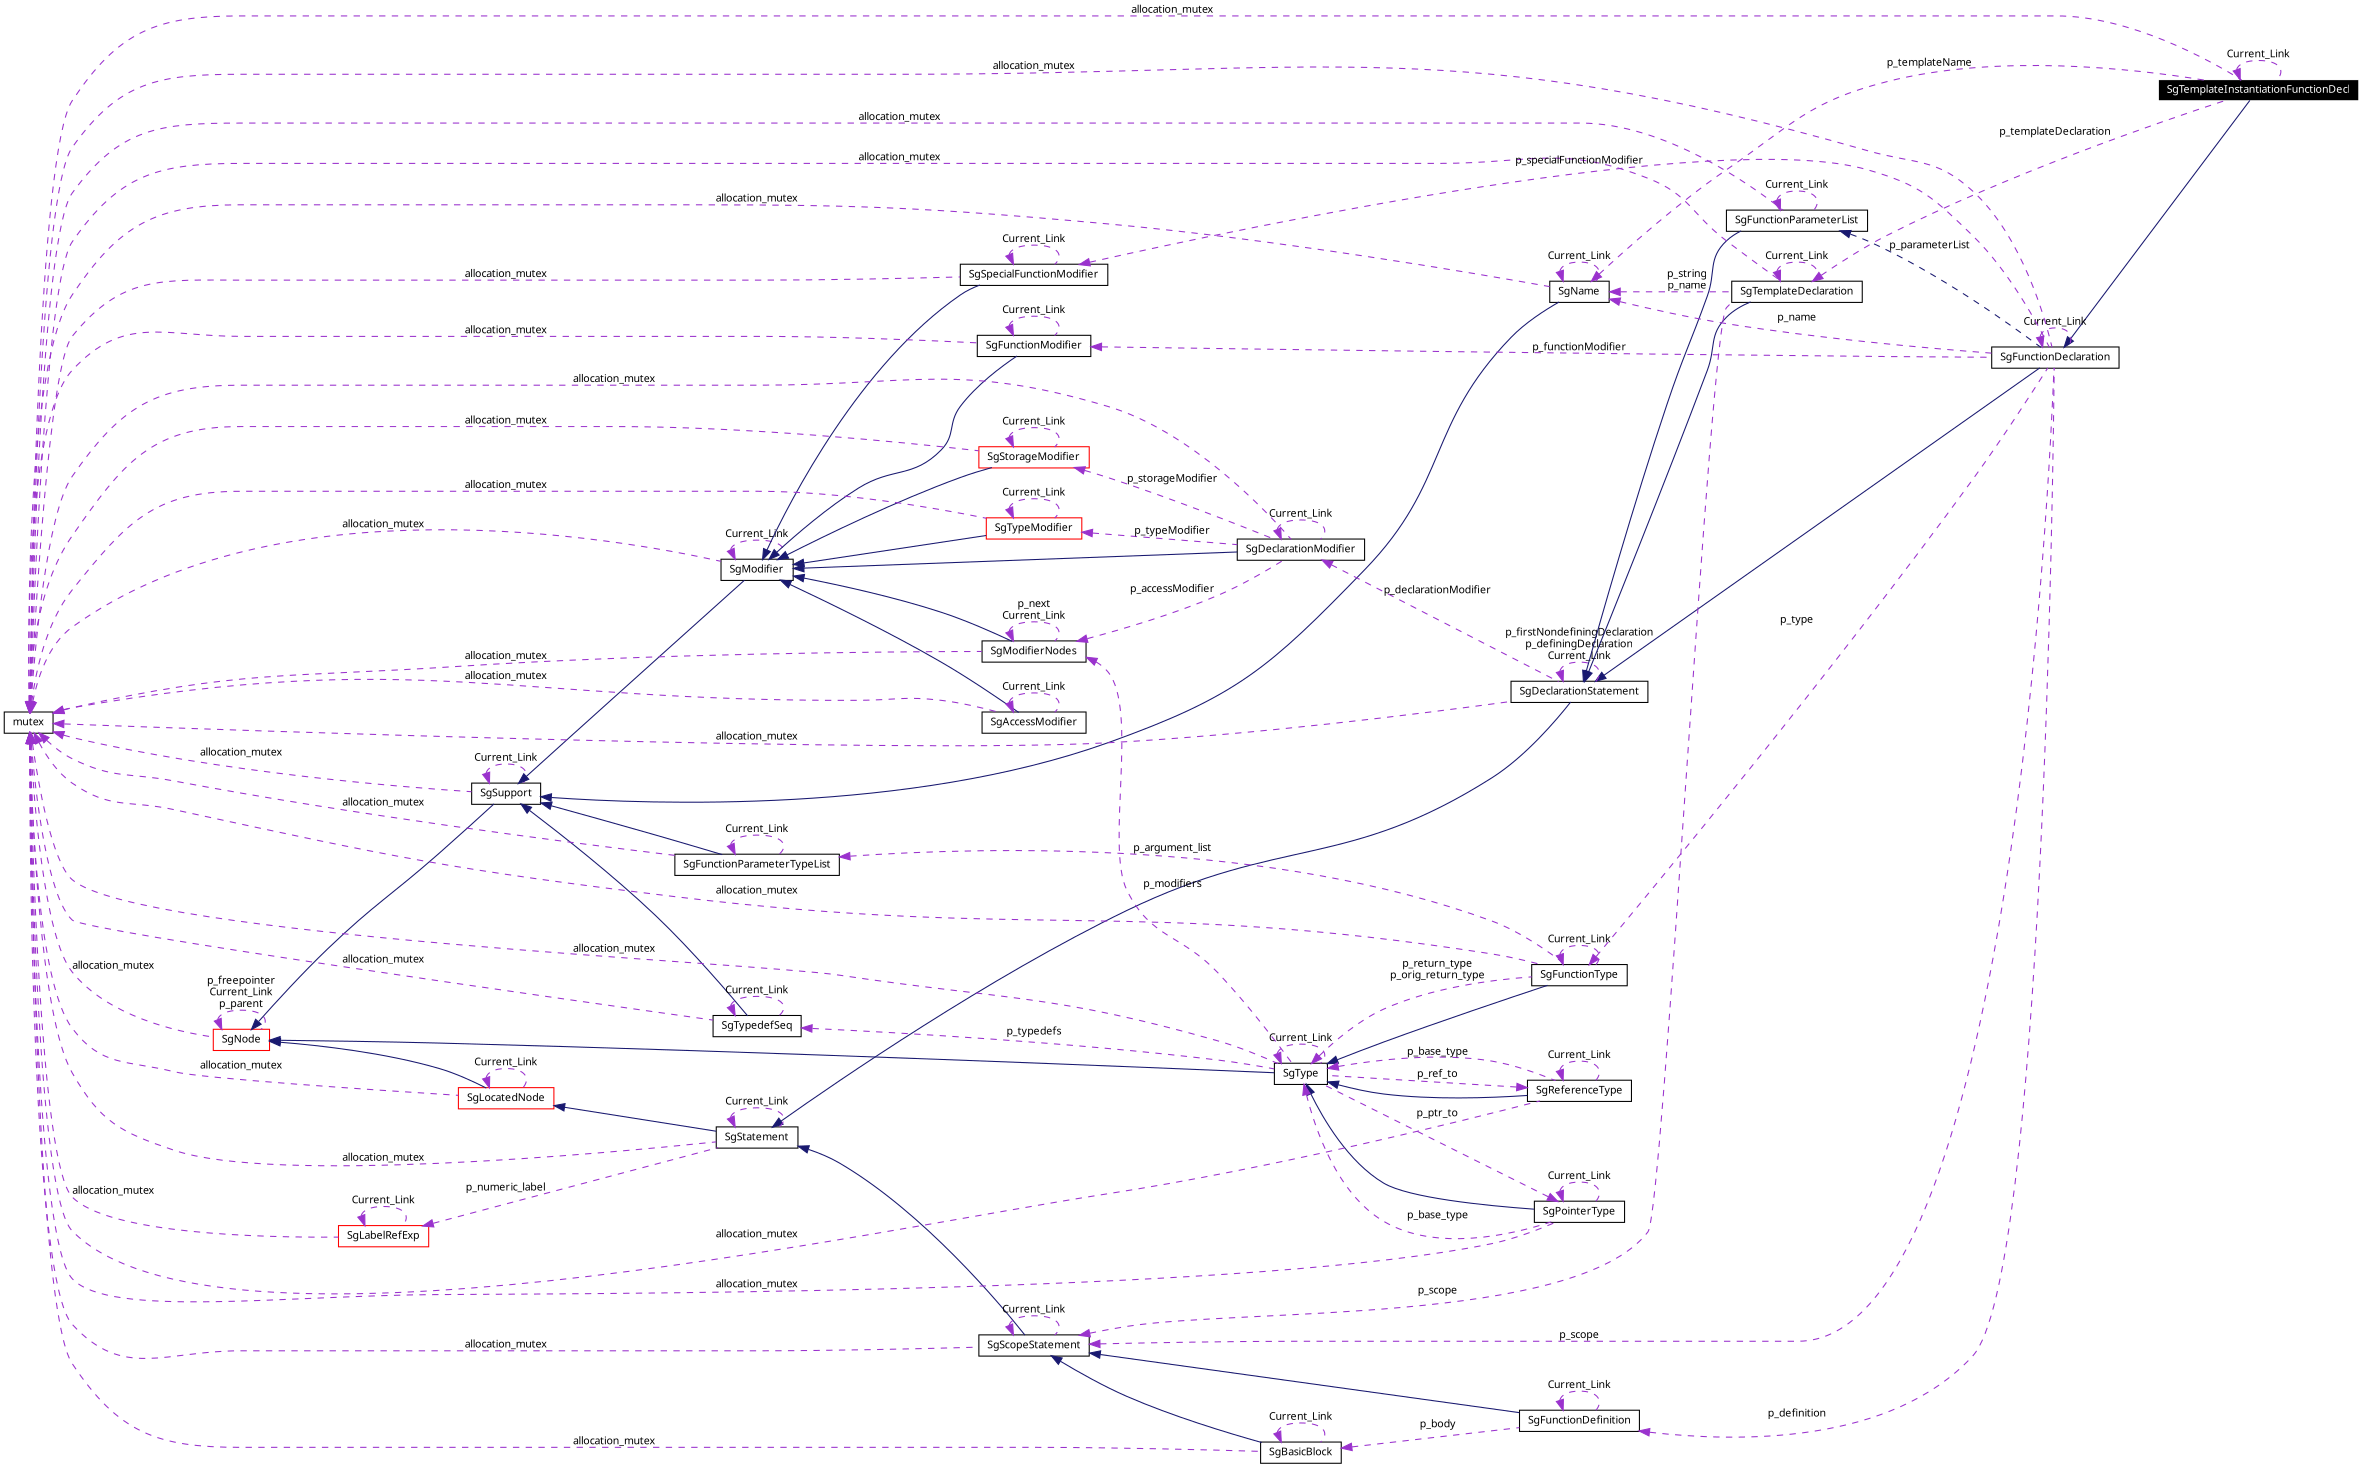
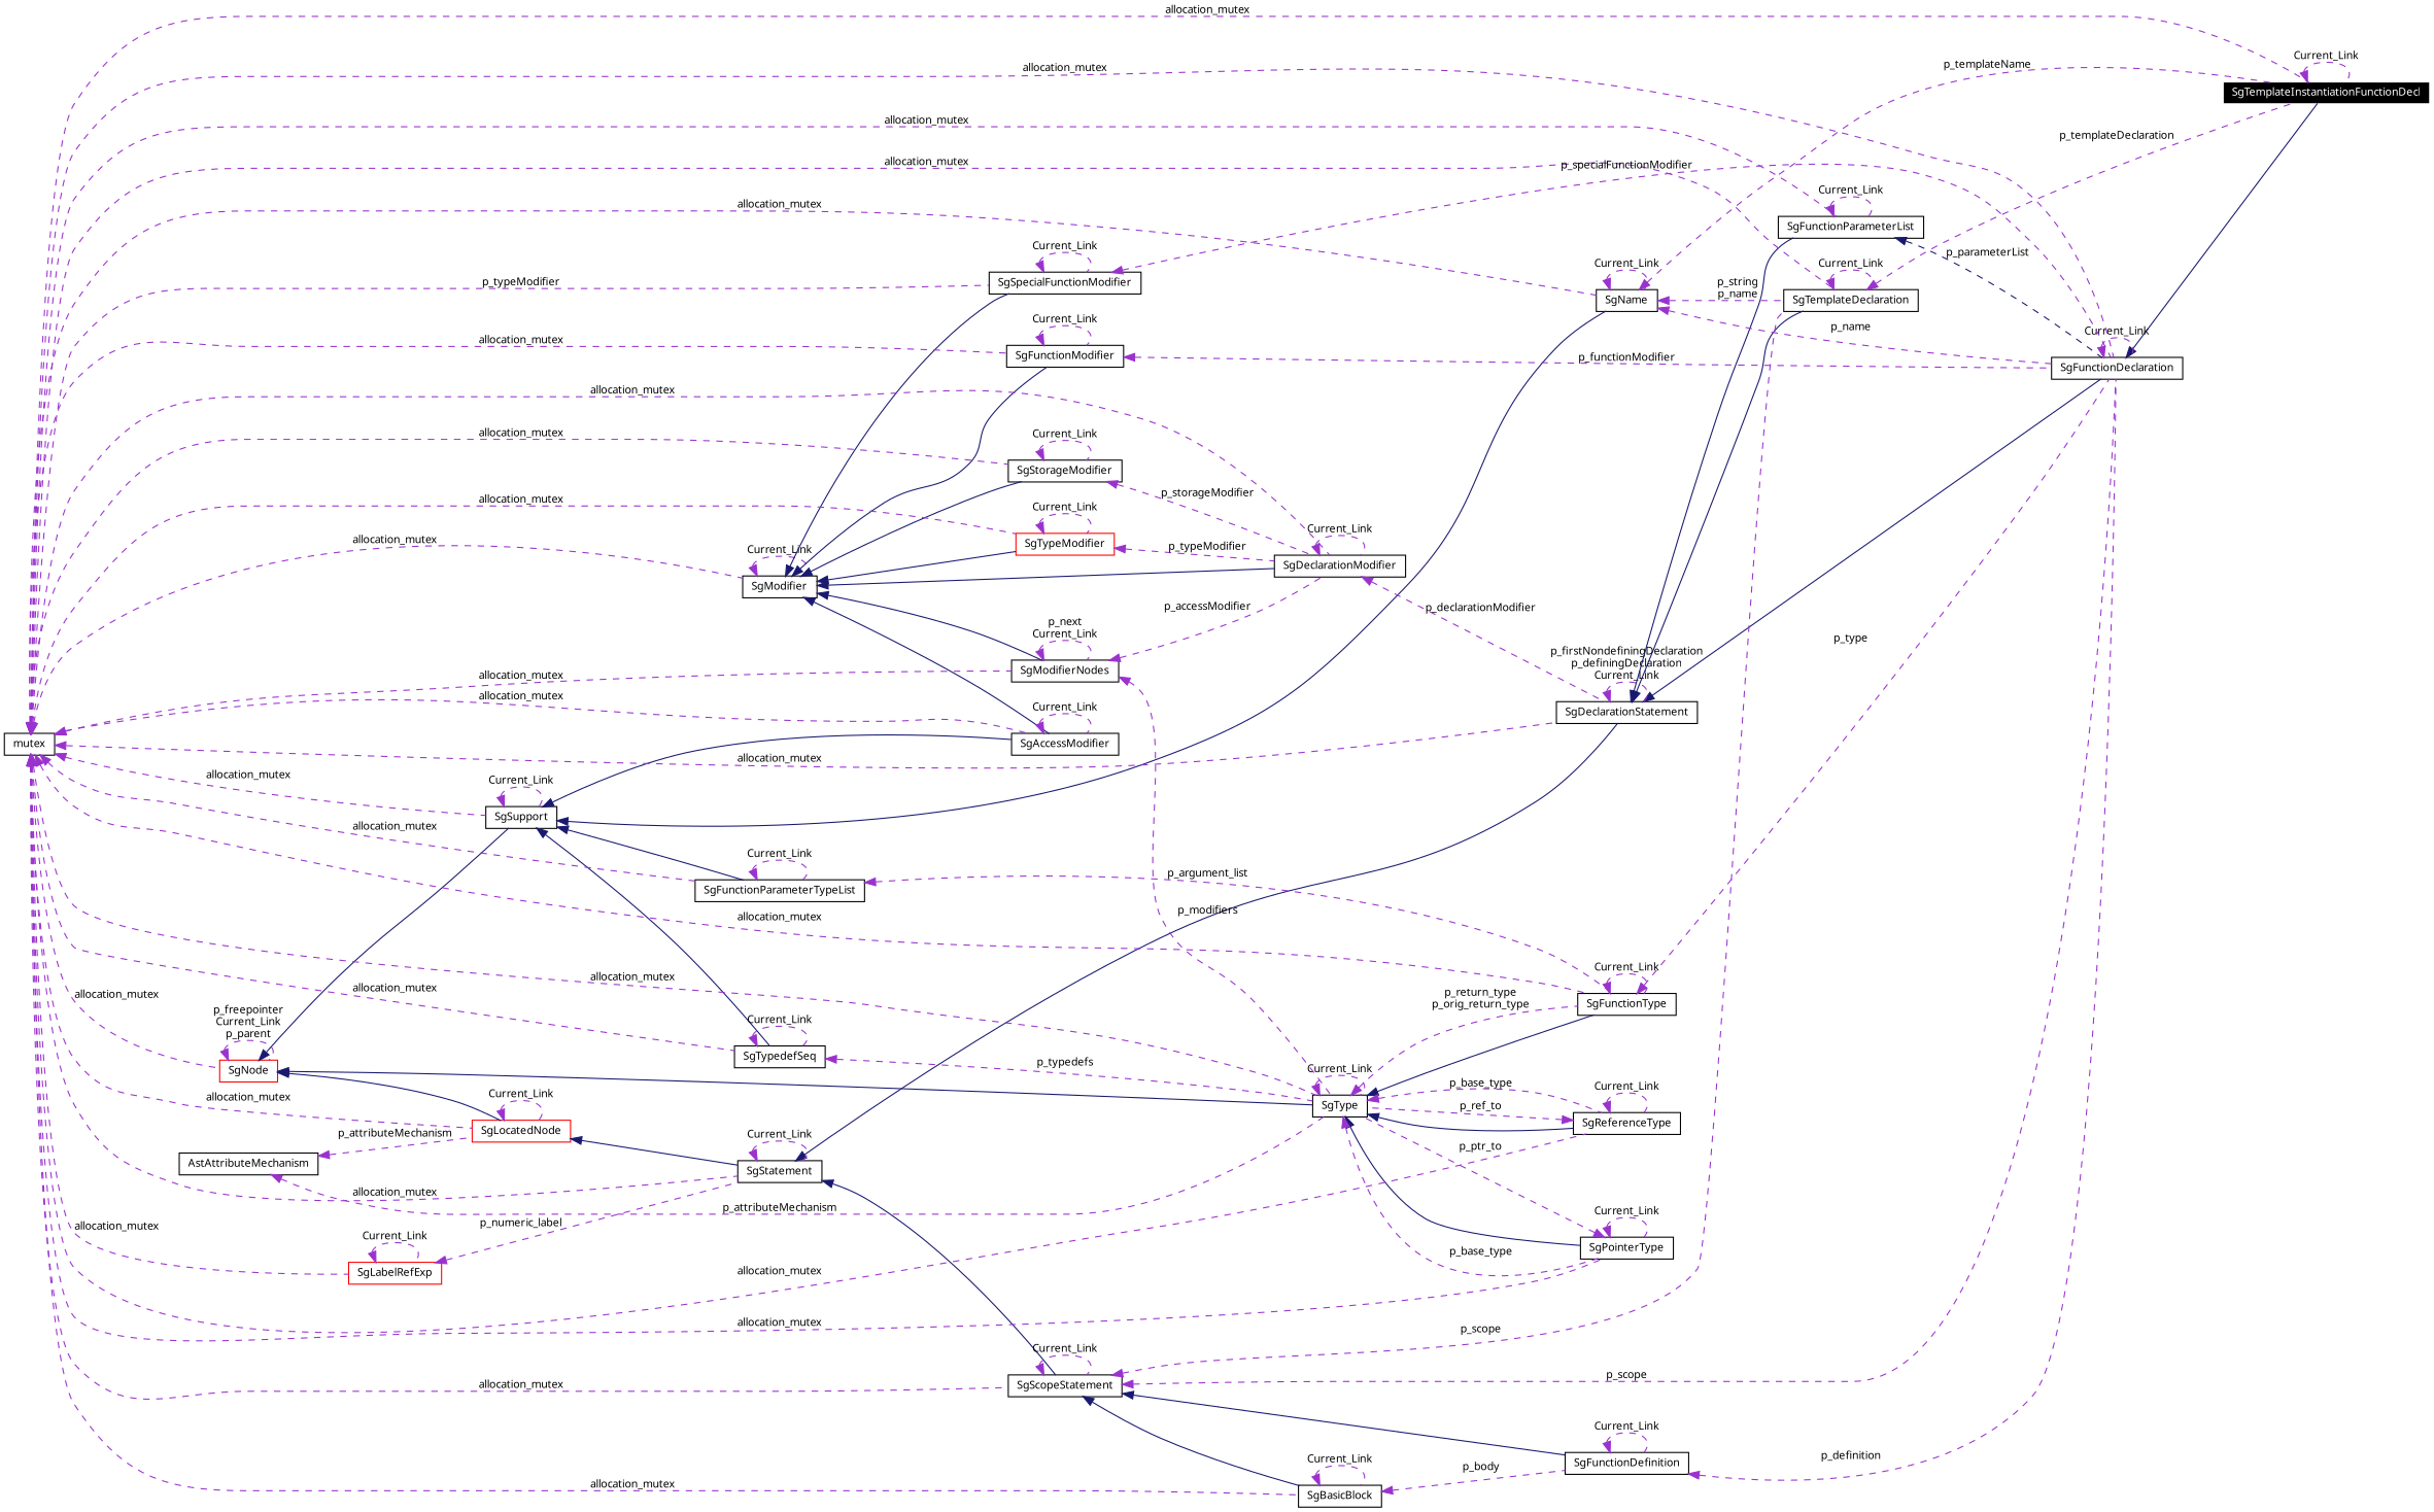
  digraph {
    fontname="Noto Sans"
    rankdir=LR
    node [color=black fontname="Noto Sans" fontsize=10 shape=record]
    edge [color=darkorchid3 dir=back fontname="Noto Sans" fontsize=10 labelfontname=Helvetica labelfontsize=10 style=dashed]
    n1 [color=white fillcolor=black fontcolor=white height=0.2 label=SgTemplateInstantiationFunctionDecl style=filled width=0.4]
    n2 [height=0.2 label=SgFunctionDeclaration width=0.4]
    n3 [height=0.2 label=SgDeclarationStatement width=0.4]
    n4 [height=0.2 label=SgFunctionParameterList width=0.4]
    n5 [height=0.2 label=SgTemplateDeclaration width=0.4]
    n6 [height=0.2 label=SgStatement width=0.4]
    n7 [height=0.2 label=SgScopeStatement width=0.4]
    n8 [height=0.2 label=SgFunctionDefinition width=0.4]
    n9 [height=0.2 label=SgBasicBlock width=0.4]
    n10 [color=red height=0.2 label=SgLocatedNode width=0.4]
    n11 [color=red height=0.2 label=SgNode width=0.4]
    n12 [height=0.2 label=SgSupport width=0.4]
    n13 [height=0.2 label=SgType width=0.4]
    n14 [height=0.2 label=SgModifier width=0.4]
    n15 [height=0.2 label=SgTypedefSeq width=0.4]
    n16 [height=0.2 label=SgFunctionParameterTypeList width=0.4]
    n17 [height=0.2 label=SgName width=0.4]
    n18 [height=0.2 label=SgFunctionType width=0.4]
    n19 [height=0.2 label=SgPointerType width=0.4]
    n20 [height=0.2 label=SgReferenceType width=0.4]
    n21 [height=0.2 label=mutex width=0.4]
    n22 [color=red height=0.2 label=SgLabelRefExp width=0.4]
    n23 [height=0.2 label=SgDeclarationModifier width=0.4]
    n24 [color=red height=0.2 label=SgTypeModifier width=0.4]
-   n25 [color=red height=0.2 label=SgStorageModifier width=0.4]
+   n25 [height=0.2 label=SgStorageModifier width=0.4]
    n26 [height=0.2 label=SgAccessModifier width=0.4]
    n27 [height=0.2 label=SgFunctionModifier width=0.4]
    n28 [height=0.2 label=SgModifierNodes width=0.4]
    n29 [height=0.2 label=SgSpecialFunctionModifier width=0.4]
+   n30 [height=0.2 label=AstAttributeMechanism width=0.4]
    n1 -> n1 [label=Current_Link]
    n2 -> n1 [color=midnightblue style=solid]
    n2 -> n2 [label=Current_Link]
    n3 -> n2 [color=midnightblue style=solid]
    n3 -> n3 [label="p_firstNondefiningDeclaration\np_definingDeclaration\nCurrent_Link"]
    n3 -> n4 [color=midnightblue style=solid]
    n3 -> n5 [color=midnightblue style=solid]
    n4 -> n2 [color=midnightblue label=p_parameterList]
    n4 -> n4 [label=Current_Link]
    n5 -> n1 [label=p_templateDeclaration]
    n5 -> n5 [label=Current_Link]
    n6 -> n3 [color=midnightblue style=solid]
    n6 -> n6 [label=Current_Link]
    n6 -> n7 [color=midnightblue style=solid]
    n7 -> n2 [label=p_scope]
    n7 -> n5 [label=p_scope]
    n7 -> n7 [label=Current_Link]
    n7 -> n8 [color=midnightblue style=solid]
    n7 -> n9 [color=midnightblue style=solid]
    n8 -> n2 [label=p_definition]
    n8 -> n8 [label=Current_Link]
    n9 -> n8 [label=p_body]
    n9 -> n9 [label=Current_Link]
    n10 -> n6 [color=midnightblue style=solid]
    n10 -> n10 [label=Current_Link]
    n11 -> n10 [color=midnightblue style=solid]
    n11 -> n11 [label="p_freepointer\nCurrent_Link\np_parent"]
    n11 -> n12 [color=midnightblue style=solid]
    n11 -> n13 [color=midnightblue style=solid]
    n12 -> n12 [label=Current_Link]
-   n12 -> n14 [color=midnightblue style=solid]
+   n12 -> n26 [color=midnightblue style=solid]
    n12 -> n15 [color=midnightblue style=solid]
    n12 -> n16 [color=midnightblue style=solid]
    n12 -> n17 [color=midnightblue style=solid]
    n13 -> n13 [label=Current_Link]
    n13 -> n18 [color=midnightblue style=solid]
    n13 -> n18 [label="p_return_type\np_orig_return_type"]
    n13 -> n19 [color=midnightblue style=solid]
    n13 -> n19 [label=p_base_type]
    n13 -> n20 [color=midnightblue style=solid]
    n13 -> n20 [label=p_base_type]
    n14 -> n14 [label=Current_Link]
    n14 -> n23 [color=midnightblue style=solid]
    n14 -> n24 [color=midnightblue style=solid]
    n14 -> n25 [color=midnightblue style=solid]
    n14 -> n26 [color=midnightblue style=solid]
    n14 -> n27 [color=midnightblue style=solid]
    n14 -> n28 [color=midnightblue style=solid]
    n14 -> n29 [color=midnightblue style=solid]
    n15 -> n13 [label=p_typedefs]
    n15 -> n15 [label=Current_Link]
    n16 -> n16 [label=Current_Link]
    n16 -> n18 [label=p_argument_list]
    n17 -> n1 [label=p_templateName]
    n17 -> n2 [label=p_name]
    n17 -> n5 [label="p_string\np_name"]
    n17 -> n17 [label=Current_Link]
    n18 -> n2 [label=p_type]
    n18 -> n18 [label=Current_Link]
    n19 -> n13 [label=p_ptr_to]
    n19 -> n19 [label=Current_Link]
    n20 -> n13 [label=p_ref_to]
    n20 -> n20 [label=Current_Link]
    n21 -> n1 [label=allocation_mutex]
    n21 -> n2 [label=allocation_mutex]
    n21 -> n3 [label=allocation_mutex]
    n21 -> n4 [label=allocation_mutex]
    n21 -> n5 [label=allocation_mutex]
    n21 -> n6 [label=allocation_mutex]
    n21 -> n7 [label=allocation_mutex]
    n21 -> n9 [label=allocation_mutex]
    n21 -> n10 [label=allocation_mutex]
    n21 -> n11 [label=allocation_mutex]
    n21 -> n12 [label=allocation_mutex]
    n21 -> n13 [label=allocation_mutex]
    n21 -> n14 [label=allocation_mutex]
    n21 -> n15 [label=allocation_mutex]
    n21 -> n16 [label=allocation_mutex]
    n21 -> n17 [label=allocation_mutex]
    n21 -> n18 [label=allocation_mutex]
    n21 -> n19 [label=allocation_mutex]
    n21 -> n20 [label=allocation_mutex]
    n21 -> n22 [label=allocation_mutex]
    n21 -> n23 [label=allocation_mutex]
    n21 -> n24 [label=allocation_mutex]
    n21 -> n25 [label=allocation_mutex]
    n21 -> n26 [label=allocation_mutex]
    n21 -> n27 [label=allocation_mutex]
    n21 -> n28 [label=allocation_mutex]
-   n21 -> n29 [label=allocation_mutex]
+   n21 -> n29 [label=p_typeModifier]
    n22 -> n6 [label=p_numeric_label]
    n22 -> n22 [label=Current_Link]
    n23 -> n3 [label=p_declarationModifier]
    n23 -> n23 [label=Current_Link]
    n24 -> n23 [label=p_typeModifier]
    n24 -> n24 [label=Current_Link]
    n25 -> n23 [label=p_storageModifier]
    n25 -> n25 [label=Current_Link]
    n26 -> n26 [label=Current_Link]
    n27 -> n2 [label=p_functionModifier]
    n27 -> n27 [label=Current_Link]
    n28 -> n13 [label=p_modifiers]
    n28 -> n23 [label=p_accessModifier]
    n28 -> n28 [label="p_next\nCurrent_Link"]
    n29 -> n2 [label=p_specialFunctionModifier]
    n29 -> n29 [label=Current_Link]
+   n30 -> n10 [label=p_attributeMechanism]
+   n30 -> n13 [label=p_attributeMechanism]
  }
